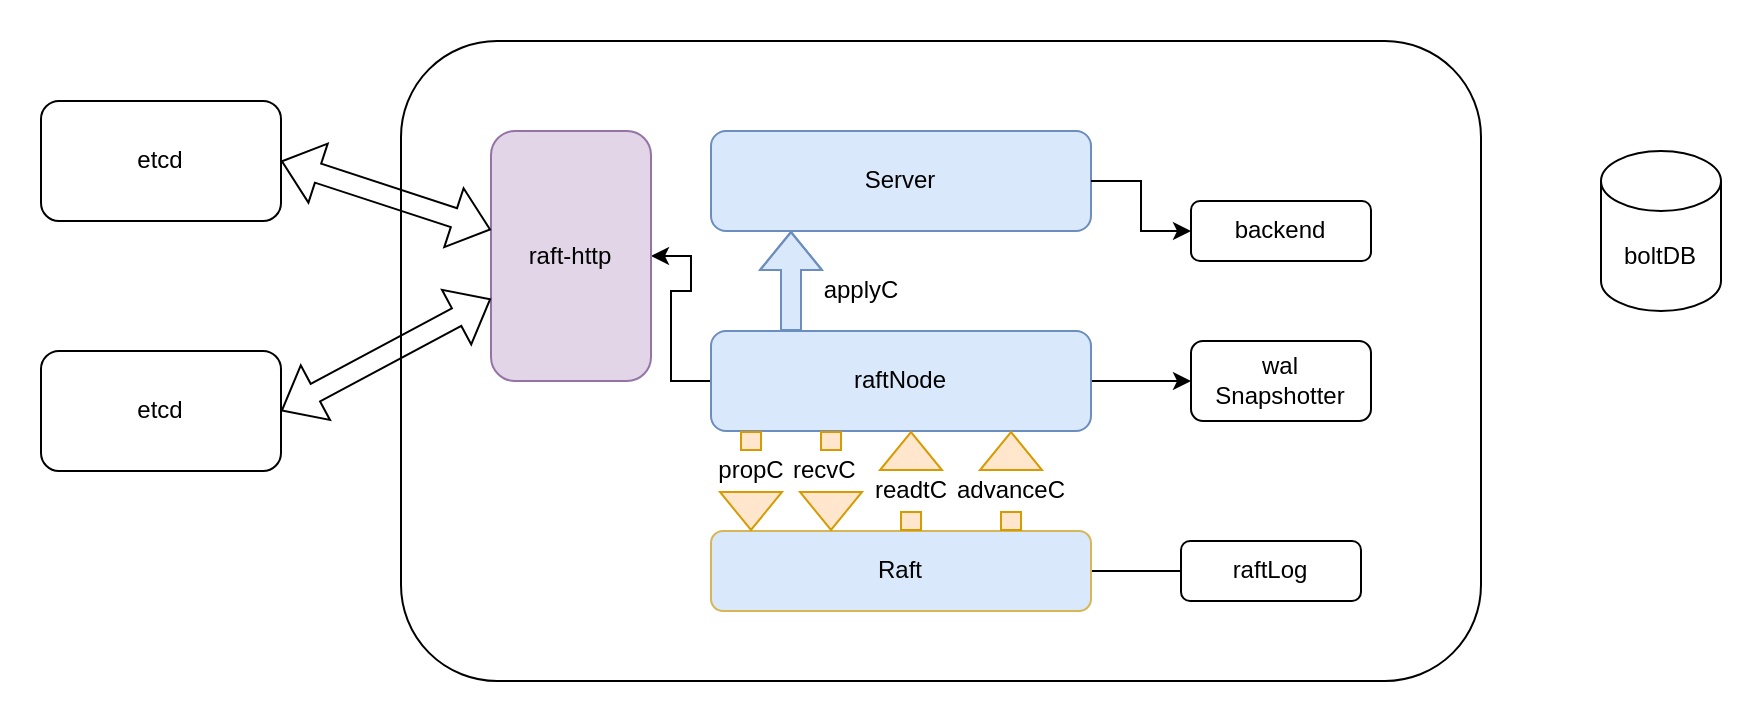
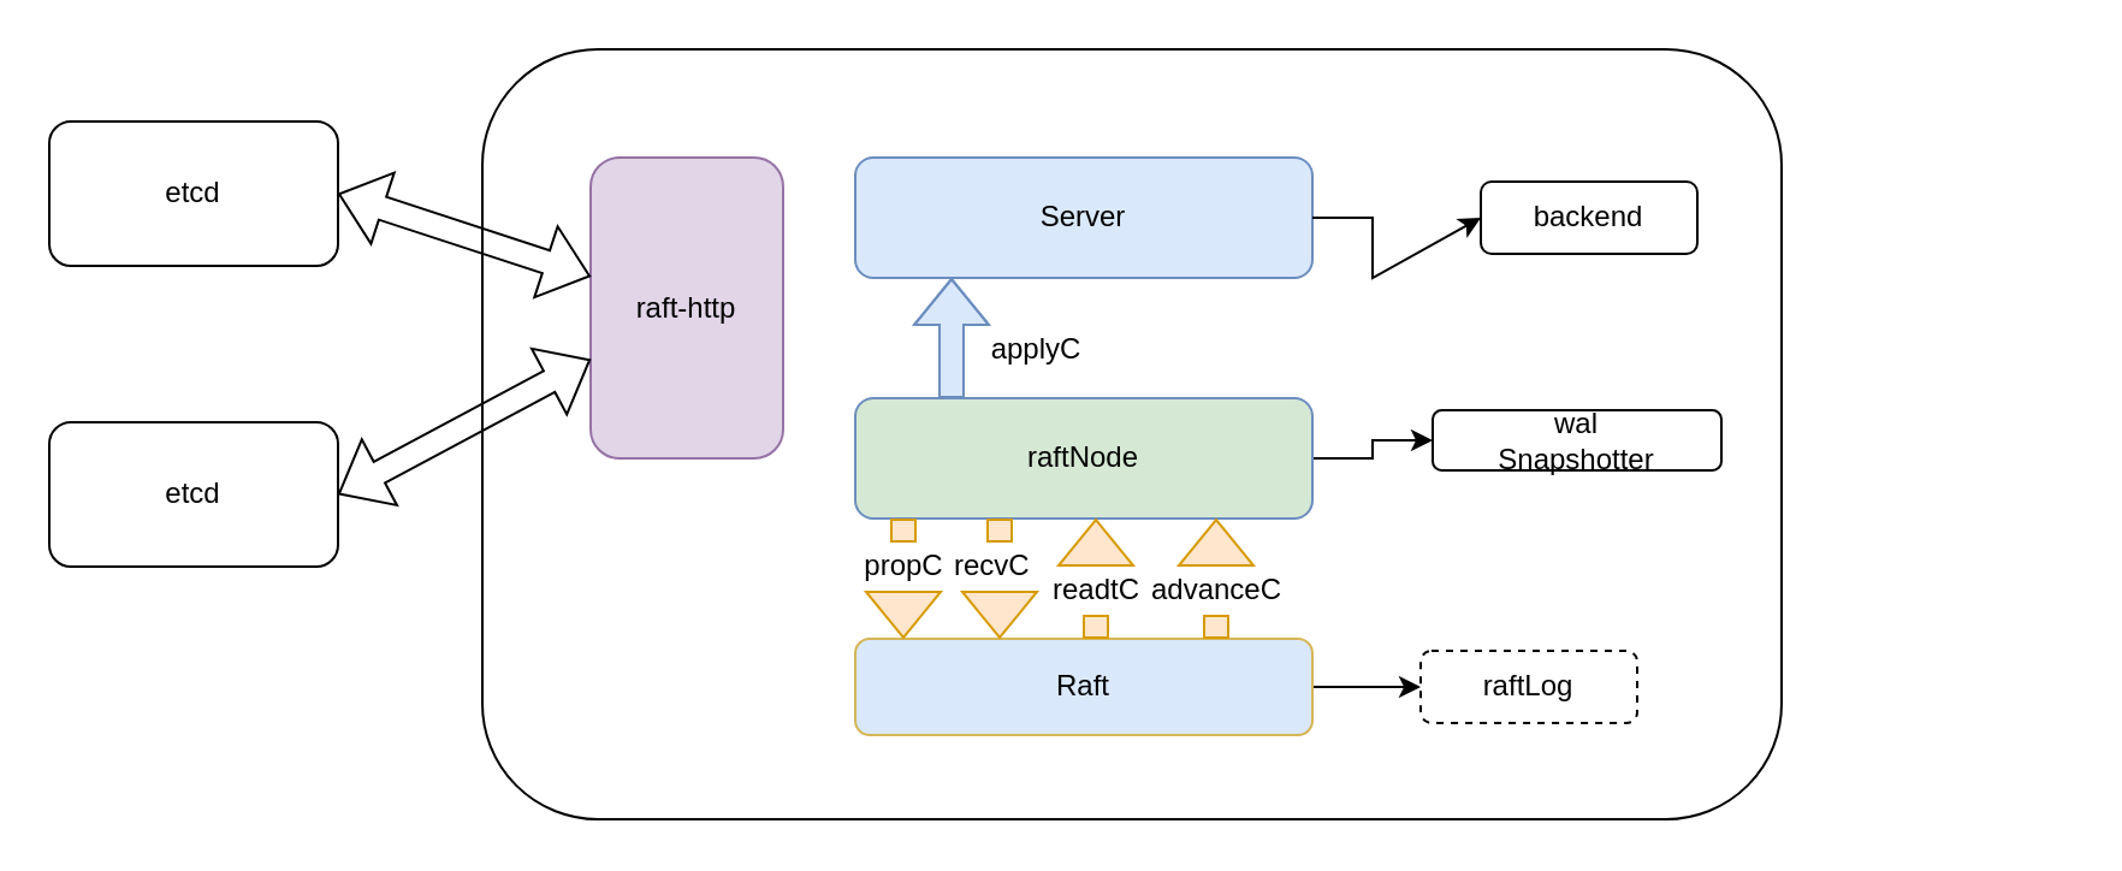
  <mxCell id="0" />
  <mxCell id="1" parent="0" />
  <mxCell id="2" value="" style="rounded=1;whiteSpace=wrap;html=1;" vertex="1" parent="1"><mxGeometry x="200" y="20" width="540" height="320" as="geometry" /></mxCell>
  <mxCell id="3" value="Server" style="rounded=1;whiteSpace=wrap;html=1;fillColor=#dae8fc;strokeColor=#6c8ebf;" vertex="1" parent="1"><mxGeometry x="355" y="65" width="190" height="50" as="geometry" /></mxCell>
- <mxCell id="4" style="edgeStyle=orthogonalEdgeStyle;rounded=0;orthogonalLoop=1;jettySize=auto;html=1;exitX=0;exitY=0.5;exitDx=0;exitDy=0;entryX=1;entryY=0.5;entryDx=0;entryDy=0;" edge="1" parent="1" source="6" target="9"><mxGeometry relative="1" as="geometry" /></mxCell>
  <mxCell id="5" style="edgeStyle=orthogonalEdgeStyle;rounded=0;orthogonalLoop=1;jettySize=auto;html=1;exitX=1;exitY=0.5;exitDx=0;exitDy=0;entryX=0;entryY=0.5;entryDx=0;entryDy=0;" edge="1" parent="1" source="6" target="26"><mxGeometry relative="1" as="geometry" /></mxCell>
- <mxCell id="6" value="raftNode" style="rounded=1;whiteSpace=wrap;html=1;fillColor=#dae8fc;strokeColor=#6c8ebf;" vertex="1" parent="1"><mxGeometry x="355" y="165" width="190" height="50" as="geometry" /></mxCell>
- <mxCell id="7" style="edgeStyle=orthogonalEdgeStyle;rounded=0;orthogonalLoop=1;jettySize=auto;html=1;exitX=1;exitY=0.5;exitDx=0;exitDy=0;entryX=0;entryY=0.5;entryDx=0;entryDy=0;endArrow=none;" edge="1" parent="1" source="8" target="27"><mxGeometry relative="1" as="geometry" /></mxCell>
+ <mxCell id="6" value="raftNode" style="rounded=1;whiteSpace=wrap;html=1;fillColor=#d5e8d4;strokeColor=#6c8ebf;" vertex="1" parent="1"><mxGeometry x="355" y="165" width="190" height="50" as="geometry" /></mxCell>
+ <mxCell id="7" style="edgeStyle=orthogonalEdgeStyle;rounded=0;orthogonalLoop=1;jettySize=auto;html=1;exitX=1;exitY=0.5;exitDx=0;exitDy=0;entryX=0;entryY=0.5;entryDx=0;entryDy=0;" edge="1" parent="1" source="8" target="27"><mxGeometry relative="1" as="geometry" /></mxCell>
  <mxCell id="8" value="Raft" style="rounded=1;whiteSpace=wrap;html=1;fillColor=#dae8fc;strokeColor=#d6b656;" vertex="1" parent="1"><mxGeometry x="355" y="265" width="190" height="40" as="geometry" /></mxCell>
  <mxCell id="9" value="raft-http" style="rounded=1;whiteSpace=wrap;html=1;fillColor=#e1d5e7;strokeColor=#9673a6;" vertex="1" parent="1"><mxGeometry x="245" y="65" width="80" height="125" as="geometry" /></mxCell>
  <mxCell id="10" value="" style="shape=flexArrow;endArrow=classic;html=1;rounded=0;startArrow=none;fillColor=#ffe6cc;strokeColor=#d79b00;" edge="1" parent="1" source="20"><mxGeometry width="50" height="50" relative="1" as="geometry"><mxPoint x="455" y="265" as="sourcePoint" /><mxPoint x="455" y="215" as="targetPoint" /></mxGeometry></mxCell>
  <mxCell id="11" value="" style="shape=flexArrow;endArrow=classic;html=1;rounded=0;fillColor=#dae8fc;strokeColor=#6c8ebf;" edge="1" parent="1"><mxGeometry width="50" height="50" relative="1" as="geometry"><mxPoint x="395" y="165" as="sourcePoint" /><mxPoint x="395" y="115" as="targetPoint" /><Array as="points"><mxPoint x="395" y="135" /></Array></mxGeometry></mxCell>
  <mxCell id="12" value="" style="shape=flexArrow;endArrow=classic;html=1;rounded=0;startArrow=none;fillColor=#ffe6cc;strokeColor=#d79b00;" edge="1" parent="1" source="14"><mxGeometry width="50" height="50" relative="1" as="geometry"><mxPoint x="375" y="215" as="sourcePoint" /><mxPoint x="375" y="265" as="targetPoint" /></mxGeometry></mxCell>
  <mxCell id="13" value="applyC" style="text;html=1;align=center;verticalAlign=middle;resizable=0;points=[];autosize=1;strokeColor=none;fillColor=none;" vertex="1" parent="1"><mxGeometry x="405" y="135" width="50" height="20" as="geometry" /></mxCell>
  <mxCell id="14" value="propC" style="text;html=1;align=center;verticalAlign=middle;resizable=0;points=[];autosize=1;strokeColor=none;fillColor=none;" vertex="1" parent="1"><mxGeometry x="350" y="225" width="50" height="20" as="geometry" /></mxCell>
  <mxCell id="15" value="" style="shape=flexArrow;endArrow=none;html=1;rounded=0;fillColor=#ffe6cc;strokeColor=#d79b00;" edge="1" parent="1" target="14"><mxGeometry width="50" height="50" relative="1" as="geometry"><mxPoint x="375" y="215" as="sourcePoint" /><mxPoint x="375" y="265" as="targetPoint" /></mxGeometry></mxCell>
  <mxCell id="16" value="advanceC" style="text;html=1;align=center;verticalAlign=middle;resizable=0;points=[];autosize=1;strokeColor=none;fillColor=none;" vertex="1" parent="1"><mxGeometry x="470" y="235" width="70" height="20" as="geometry" /></mxCell>
  <mxCell id="17" value="" style="shape=flexArrow;endArrow=classic;html=1;rounded=0;startArrow=none;fillColor=#ffe6cc;strokeColor=#d79b00;" edge="1" parent="1"><mxGeometry width="50" height="50" relative="1" as="geometry"><mxPoint x="415" y="245" as="sourcePoint" /><mxPoint x="415" y="265" as="targetPoint" /></mxGeometry></mxCell>
  <mxCell id="18" value="" style="shape=flexArrow;endArrow=none;html=1;rounded=0;fillColor=#ffe6cc;strokeColor=#d79b00;" edge="1" parent="1"><mxGeometry width="50" height="50" relative="1" as="geometry"><mxPoint x="415" y="215" as="sourcePoint" /><mxPoint x="415" y="225" as="targetPoint" /></mxGeometry></mxCell>
  <mxCell id="19" value="&amp;nbsp;recvC" style="text;html=1;align=center;verticalAlign=middle;resizable=0;points=[];autosize=1;strokeColor=none;fillColor=none;" vertex="1" parent="1"><mxGeometry x="385" y="225" width="50" height="20" as="geometry" /></mxCell>
  <mxCell id="20" value="readtC" style="text;html=1;align=center;verticalAlign=middle;resizable=0;points=[];autosize=1;strokeColor=none;fillColor=none;" vertex="1" parent="1"><mxGeometry x="430" y="235" width="50" height="20" as="geometry" /></mxCell>
  <mxCell id="21" value="" style="shape=flexArrow;endArrow=none;html=1;rounded=0;fillColor=#ffe6cc;strokeColor=#d79b00;" edge="1" parent="1" target="20"><mxGeometry width="50" height="50" relative="1" as="geometry"><mxPoint x="455" y="265" as="sourcePoint" /><mxPoint x="455" y="215" as="targetPoint" /></mxGeometry></mxCell>
  <mxCell id="22" value="" style="shape=flexArrow;endArrow=classic;html=1;rounded=0;startArrow=none;fillColor=#ffe6cc;strokeColor=#d79b00;" edge="1" parent="1"><mxGeometry width="50" height="50" relative="1" as="geometry"><mxPoint x="505" y="235" as="sourcePoint" /><mxPoint x="505" y="215" as="targetPoint" /></mxGeometry></mxCell>
  <mxCell id="23" value="" style="shape=flexArrow;endArrow=none;html=1;rounded=0;fillColor=#ffe6cc;strokeColor=#d79b00;" edge="1" parent="1"><mxGeometry width="50" height="50" relative="1" as="geometry"><mxPoint x="505" y="265" as="sourcePoint" /><mxPoint x="505" y="255" as="targetPoint" /></mxGeometry></mxCell>
- <mxCell id="24" value="backend" style="rounded=1;whiteSpace=wrap;html=1;" vertex="1" parent="1"><mxGeometry x="595" y="100" width="90" height="30" as="geometry" /></mxCell>
+ <mxCell id="24" value="backend" style="rounded=1;whiteSpace=wrap;html=1;" vertex="1" parent="1"><mxGeometry x="615" y="75" width="90" height="30" as="geometry" /></mxCell>
  <mxCell id="25" value="" style="endArrow=classic;html=1;rounded=0;exitX=1;exitY=0.5;exitDx=0;exitDy=0;entryX=0;entryY=0.5;entryDx=0;entryDy=0;" edge="1" parent="1" source="3" target="24"><mxGeometry width="50" height="50" relative="1" as="geometry"><mxPoint x="550" y="175" as="sourcePoint" /><mxPoint x="590" y="120" as="targetPoint" /><Array as="points"><mxPoint x="570" y="90" /><mxPoint x="570" y="115" /></Array></mxGeometry></mxCell>
- <mxCell id="26" value="wal&lt;br&gt;Snapshotter" style="rounded=1;whiteSpace=wrap;html=1;" vertex="1" parent="1"><mxGeometry x="595" y="170" width="90" height="40" as="geometry" /></mxCell>
- <mxCell id="27" value="raftLog" style="rounded=1;whiteSpace=wrap;html=1;" vertex="1" parent="1"><mxGeometry x="590" y="270" width="90" height="30" as="geometry" /></mxCell>
- <mxCell id="28" value="boltDB" style="shape=cylinder3;whiteSpace=wrap;html=1;boundedLbl=1;backgroundOutline=1;size=15;" vertex="1" parent="1"><mxGeometry x="800" y="75" width="60" height="80" as="geometry" /></mxCell>
+ <mxCell id="26" value="wal&lt;br&gt;Snapshotter" style="rounded=1;whiteSpace=wrap;html=1;" vertex="1" parent="1"><mxGeometry x="595" y="170" width="120" height="25" as="geometry" /></mxCell>
+ <mxCell id="27" value="raftLog" style="rounded=1;whiteSpace=wrap;html=1;dashed=1;" vertex="1" parent="1"><mxGeometry x="590" y="270" width="90" height="30" as="geometry" /></mxCell>
  <mxCell id="29" value="etcd" style="rounded=1;whiteSpace=wrap;html=1;" vertex="1" parent="1"><mxGeometry x="20" y="50" width="120" height="60" as="geometry" /></mxCell>
  <mxCell id="30" value="etcd" style="rounded=1;whiteSpace=wrap;html=1;" vertex="1" parent="1"><mxGeometry x="20" y="175" width="120" height="60" as="geometry" /></mxCell>
  <mxCell id="31" value="" style="shape=flexArrow;endArrow=classic;startArrow=classic;html=1;rounded=0;exitX=1;exitY=0.5;exitDx=0;exitDy=0;" edge="1" parent="1" source="30" target="9"><mxGeometry width="100" height="100" relative="1" as="geometry"><mxPoint x="140" y="255" as="sourcePoint" /><mxPoint x="240" y="155" as="targetPoint" /></mxGeometry></mxCell>
  <mxCell id="32" value="" style="shape=flexArrow;endArrow=classic;startArrow=classic;html=1;rounded=0;exitX=1;exitY=0.5;exitDx=0;exitDy=0;" edge="1" parent="1" source="29" target="9"><mxGeometry width="100" height="100" relative="1" as="geometry"><mxPoint x="140" y="80" as="sourcePoint" /><mxPoint x="230" y="115" as="targetPoint" /></mxGeometry></mxCell>
